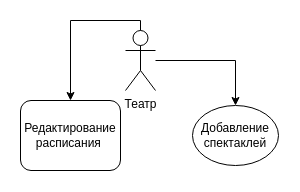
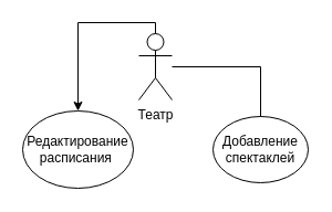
  <mxCell id="0" />
  <mxCell id="1" parent="0" />
- <mxCell id="2" style="edgeStyle=orthogonalEdgeStyle;rounded=0;orthogonalLoop=1;jettySize=auto;html=1;entryX=0.5;entryY=0;entryDx=0;entryDy=0;" edge="1" parent="1" source="4" target="5"><mxGeometry relative="1" as="geometry" /></mxCell>
+ <mxCell id="2" style="edgeStyle=orthogonalEdgeStyle;rounded=0;orthogonalLoop=1;jettySize=auto;html=1;entryX=0.5;entryY=0;entryDx=0;entryDy=0;endArrow=none;" edge="1" parent="1" source="4" target="5"><mxGeometry relative="1" as="geometry" /></mxCell>
  <mxCell id="3" style="edgeStyle=orthogonalEdgeStyle;rounded=0;orthogonalLoop=1;jettySize=auto;html=1;entryX=0.5;entryY=0;entryDx=0;entryDy=0;" edge="1" parent="1" source="4" target="6"><mxGeometry relative="1" as="geometry"><Array as="points"><mxPoint x="70" y="20" /></Array></mxGeometry></mxCell>
  <mxCell id="4" value="Театр" style="shape=umlActor;verticalLabelPosition=bottom;verticalAlign=top;html=1;outlineConnect=0;fillColor=none;" vertex="1" parent="1"><mxGeometry x="125" y="30" width="30" height="60" as="geometry" /></mxCell>
  <mxCell id="5" value="Добавление спектаклей" style="ellipse;whiteSpace=wrap;html=1;fillColor=none;" vertex="1" parent="1"><mxGeometry x="192" y="105" width="86" height="60" as="geometry" /></mxCell>
- <mxCell id="6" value="Редактирование расписания&amp;nbsp;" style="whiteSpace=wrap;html=1;fillColor=none;rounded=1;" vertex="1" parent="1"><mxGeometry x="20" y="100" width="100" height="70" as="geometry" /></mxCell>
+ <mxCell id="6" value="Редактирование расписания&amp;nbsp;" style="ellipse;whiteSpace=wrap;html=1;fillColor=none;" vertex="1" parent="1"><mxGeometry x="20" y="100" width="100" height="70" as="geometry" /></mxCell>
